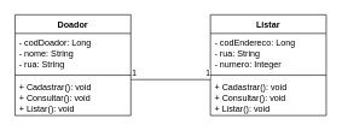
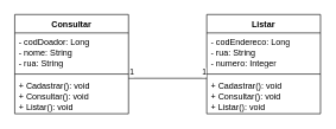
  <mxCell id="0" />
  <mxCell id="1" parent="0" />
- <mxCell id="2" value="Doador" style="swimlane;fontStyle=1;align=center;verticalAlign=top;childLayout=stackLayout;horizontal=1;startSize=26;horizontalStack=0;resizeParent=1;resizeParentMax=0;resizeLast=0;collapsible=1;marginBottom=0;whiteSpace=wrap;html=1;" vertex="1" parent="1"><mxGeometry x="20" y="20" width="160" height="140" as="geometry" /></mxCell>
+ <mxCell id="2" value="Consultar" style="swimlane;fontStyle=1;align=center;verticalAlign=top;childLayout=stackLayout;horizontal=1;startSize=26;horizontalStack=0;resizeParent=1;resizeParentMax=0;resizeLast=0;collapsible=1;marginBottom=0;whiteSpace=wrap;html=1;" vertex="1" parent="1"><mxGeometry x="20" y="20" width="160" height="140" as="geometry" /></mxCell>
  <mxCell id="3" value="- codDoador: Long&lt;div&gt;- nome: String&lt;/div&gt;&lt;div&gt;- rua: String&lt;/div&gt;" style="text;strokeColor=none;fillColor=none;align=left;verticalAlign=top;spacingLeft=4;spacingRight=4;overflow=hidden;rotatable=0;points=[[0,0.5],[1,0.5]];portConstraint=eastwest;whiteSpace=wrap;html=1;" vertex="1" parent="2"><mxGeometry y="26" width="160" height="54" as="geometry" /></mxCell>
  <mxCell id="4" value="" style="line;strokeWidth=1;fillColor=none;align=left;verticalAlign=middle;spacingTop=-1;spacingLeft=3;spacingRight=3;rotatable=0;labelPosition=right;points=[];portConstraint=eastwest;strokeColor=inherit;" vertex="1" parent="2"><mxGeometry y="80" width="160" height="8" as="geometry" /></mxCell>
  <mxCell id="5" value="+ Cadastrar(): void&lt;div&gt;&lt;span style=&quot;background-color: initial;&quot;&gt;+ Consultar(): void&lt;/span&gt;&lt;br&gt;&lt;/div&gt;&lt;div&gt;&lt;span style=&quot;background-color: initial;&quot;&gt;+ Listar(): void&lt;/span&gt;&lt;/div&gt;" style="text;strokeColor=none;fillColor=none;align=left;verticalAlign=top;spacingLeft=4;spacingRight=4;overflow=hidden;rotatable=0;points=[[0,0.5],[1,0.5]];portConstraint=eastwest;whiteSpace=wrap;html=1;" vertex="1" parent="2"><mxGeometry y="88" width="160" height="52" as="geometry" /></mxCell>
  <mxCell id="6" value="Listar" style="swimlane;fontStyle=1;align=center;verticalAlign=top;childLayout=stackLayout;horizontal=1;startSize=26;horizontalStack=0;resizeParent=1;resizeParentMax=0;resizeLast=0;collapsible=1;marginBottom=0;whiteSpace=wrap;html=1;" vertex="1" parent="1"><mxGeometry x="290" y="20" width="160" height="140" as="geometry" /></mxCell>
  <mxCell id="7" value="- codEndereco: Long&lt;div&gt;- rua: String&lt;/div&gt;&lt;div&gt;- numero: Integer&lt;/div&gt;" style="text;strokeColor=none;fillColor=none;align=left;verticalAlign=top;spacingLeft=4;spacingRight=4;overflow=hidden;rotatable=0;points=[[0,0.5],[1,0.5]];portConstraint=eastwest;whiteSpace=wrap;html=1;" vertex="1" parent="6"><mxGeometry y="26" width="160" height="54" as="geometry" /></mxCell>
  <mxCell id="8" value="" style="line;strokeWidth=1;fillColor=none;align=left;verticalAlign=middle;spacingTop=-1;spacingLeft=3;spacingRight=3;rotatable=0;labelPosition=right;points=[];portConstraint=eastwest;strokeColor=inherit;" vertex="1" parent="6"><mxGeometry y="80" width="160" height="8" as="geometry" /></mxCell>
  <mxCell id="9" value="+ Cadastrar(): void&lt;div&gt;&lt;span style=&quot;background-color: initial;&quot;&gt;+ Consultar(): void&lt;/span&gt;&lt;br&gt;&lt;/div&gt;&lt;div&gt;&lt;span style=&quot;background-color: initial;&quot;&gt;+ Listar(): void&lt;/span&gt;&lt;/div&gt;" style="text;strokeColor=none;fillColor=none;align=left;verticalAlign=top;spacingLeft=4;spacingRight=4;overflow=hidden;rotatable=0;points=[[0,0.5],[1,0.5]];portConstraint=eastwest;whiteSpace=wrap;html=1;" vertex="1" parent="6"><mxGeometry y="88" width="160" height="52" as="geometry" /></mxCell>
  <mxCell id="10" value="" style="endArrow=none;html=1;edgeStyle=orthogonalEdgeStyle;rounded=0;" edge="1" parent="1"><mxGeometry relative="1" as="geometry"><mxPoint x="180" y="110" as="sourcePoint" /><mxPoint x="290" y="110" as="targetPoint" /></mxGeometry></mxCell>
  <mxCell id="11" value="1" style="edgeLabel;resizable=0;html=1;align=left;verticalAlign=bottom;" connectable="0" vertex="1" parent="10"><mxGeometry x="-1" relative="1" as="geometry" /></mxCell>
  <mxCell id="12" value="1" style="edgeLabel;resizable=0;html=1;align=right;verticalAlign=bottom;" connectable="0" vertex="1" parent="10"><mxGeometry x="1" relative="1" as="geometry" /></mxCell>
